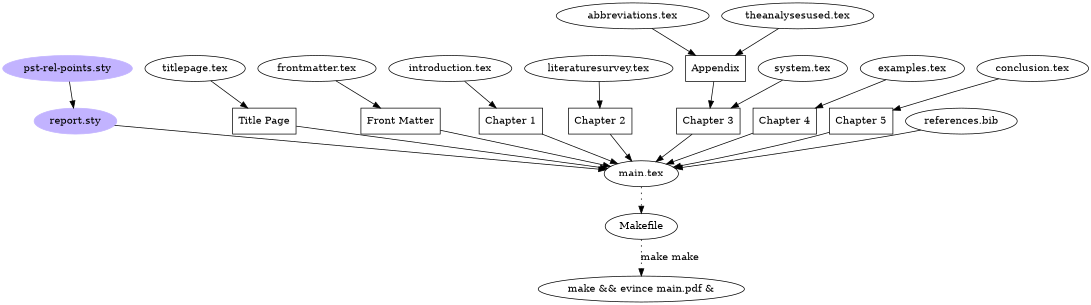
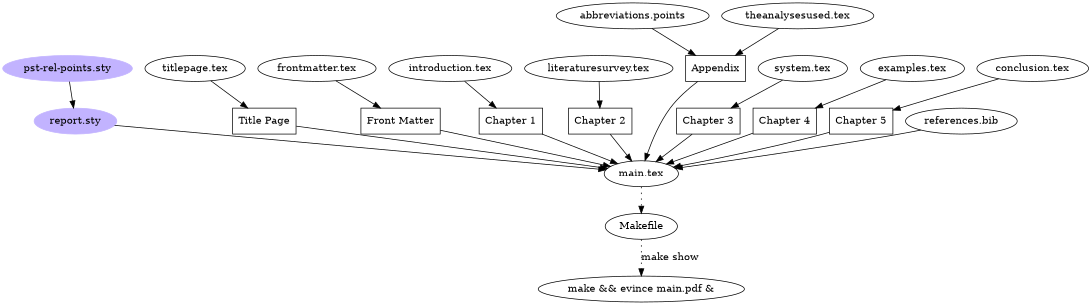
  digraph {
    "pst-rel-points.sty" [color=".7 .3 1.0" style=filled]
    "report.sty" [color=".7 .3 1.0" style=filled]
    "main.tex"
    Makefile
    "Title Page" [shape=box]
    "Front Matter" [shape=box]
    "Chapter 1" [shape=box]
    "Chapter 2" [shape=box]
    "Chapter 3" [shape=box]
    "Chapter 4" [shape=box]
    "Chapter 5" [shape=box]
    Appendix [shape=box]
    "make && evince main.pdf &"
    "titlepage.tex"
    "frontmatter.tex"
    "introduction.tex"
    "literaturesurvey.tex"
    "system.tex"
    "examples.tex"
    "conclusion.tex"
-   "abbreviations.tex"
+   "abbreviations.tex" [label="abbreviations.points"]
    "theanalysesused.tex"
    "references.bib"
    "pst-rel-points.sty" -> "report.sty"
    "report.sty" -> "main.tex"
    "main.tex" -> Makefile [style=dotted]
-   Makefile -> "make && evince main.pdf &" [label="make make" style=dotted]
+   Makefile -> "make && evince main.pdf &" [label="make show" style=dotted]
    "Title Page" -> "main.tex"
    "Front Matter" -> "main.tex"
    "Chapter 1" -> "main.tex"
    "Chapter 2" -> "main.tex"
    "Chapter 3" -> "main.tex"
    "Chapter 4" -> "main.tex"
    "Chapter 5" -> "main.tex"
-   Appendix -> "Chapter 3"
+   Appendix -> "main.tex"
    "titlepage.tex" -> "Title Page"
    "frontmatter.tex" -> "Front Matter"
    "introduction.tex" -> "Chapter 1"
    "literaturesurvey.tex" -> "Chapter 2"
    "system.tex" -> "Chapter 3"
    "examples.tex" -> "Chapter 4"
    "conclusion.tex" -> "Chapter 5"
    "abbreviations.tex" -> Appendix
    "theanalysesused.tex" -> Appendix
    "references.bib" -> "main.tex"
  }
